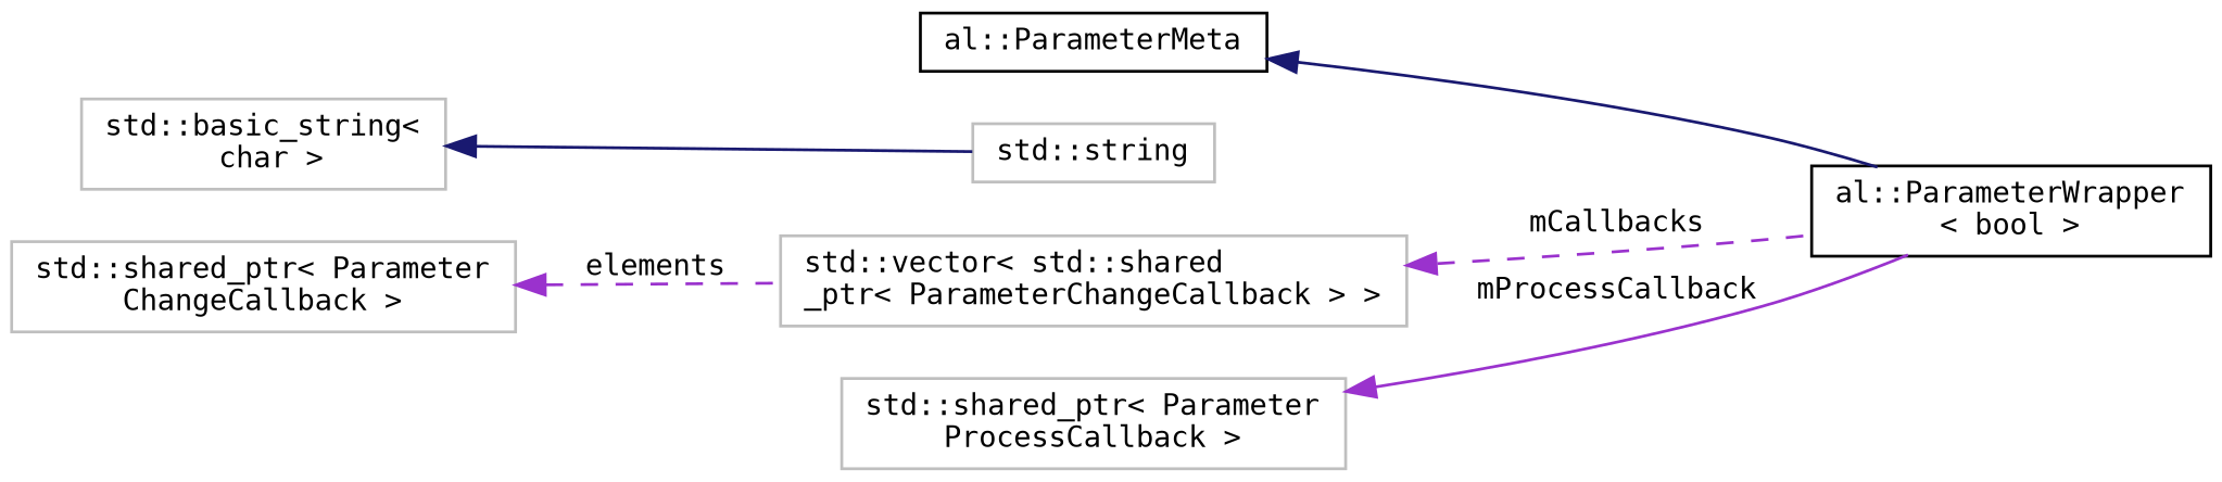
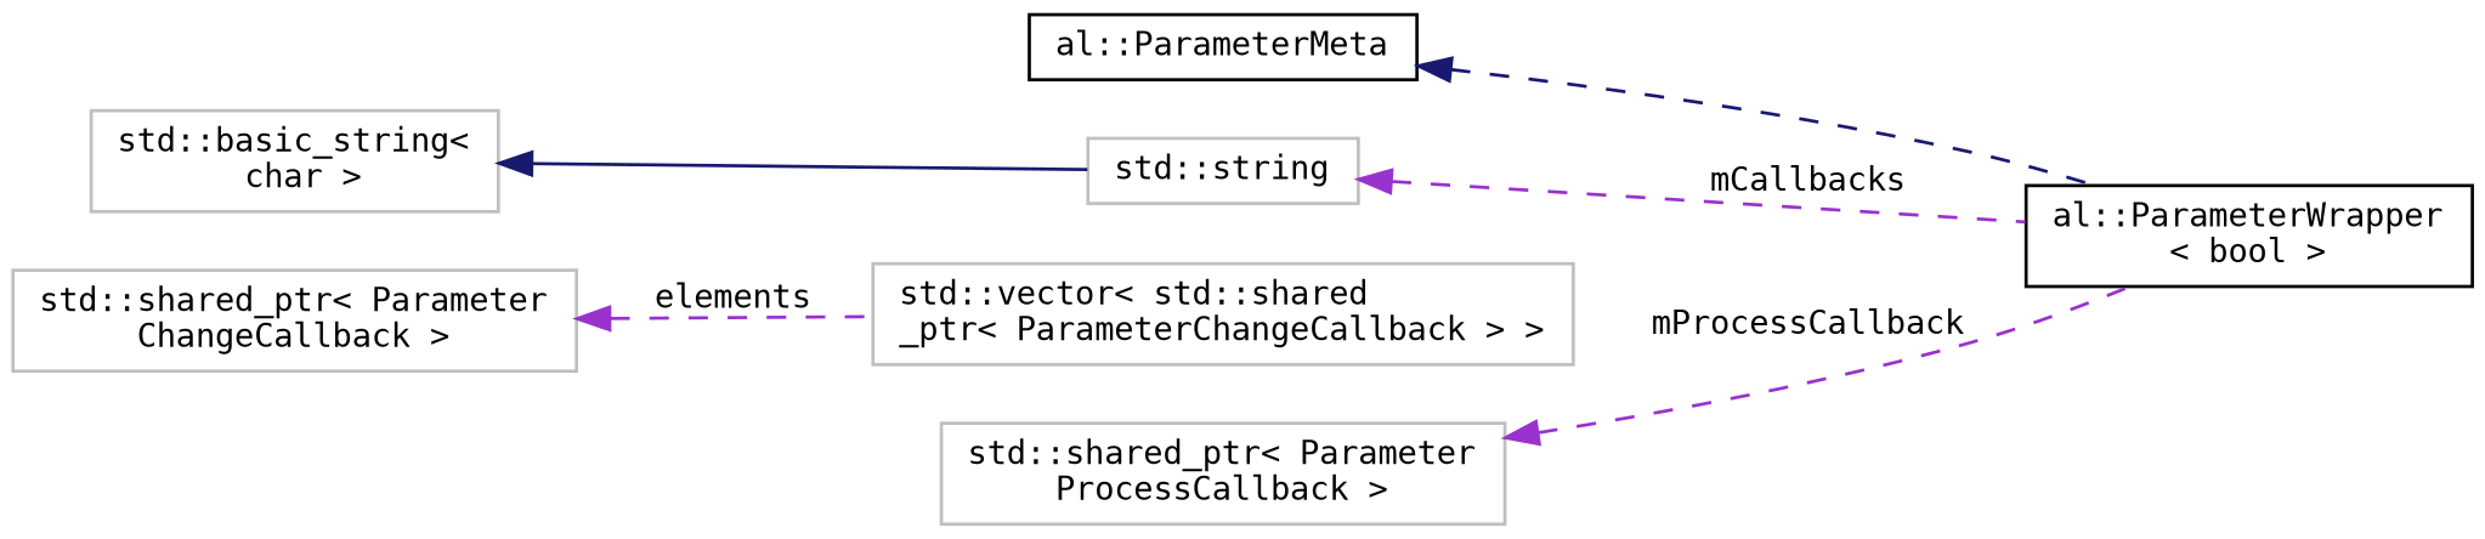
  digraph {
    fontname="DejaVu Sans Mono"
    rankdir=LR
    node [color=grey75 fontname="DejaVu Sans Mono" fontsize=10 shape=record]
    edge [color=darkorchid3 dir=back fontname="DejaVu Sans Mono" fontsize=10 labelfontname="FreeSans.ttf" labelfontsize=10 style=dashed]
    n1 [color=black height=0.2 label="al::ParameterWrapper\l\< bool \>" width=0.4]
    n2 [color=black height=0.2 label="al::ParameterMeta" width=0.4]
    n3 [height=0.2 label="std::string" width=0.4]
    n4 [height=0.2 label="std::basic_string\<\l char \>" width=0.4]
    n5 [height=0.2 label="std::vector\< std::shared\l_ptr\< ParameterChangeCallback \> \>" width=0.4]
    n6 [height=0.2 label="std::shared_ptr\< Parameter\lChangeCallback \>" width=0.4]
    n7 [height=0.2 label="std::shared_ptr\< Parameter\lProcessCallback \>" width=0.4]
-   n2 -> n1 [color=midnightblue style=solid]
+   n2 -> n1 [color=midnightblue]
    n4 -> n3 [color=midnightblue style=solid]
-   n5 -> n1 [label=" mCallbacks"]
+   n3 -> n1 [label=" mCallbacks"]
    n6 -> n5 [label=" elements"]
-   n7 -> n1 [label=" mProcessCallback" style=solid]
+   n7 -> n1 [label=" mProcessCallback"]
  }
